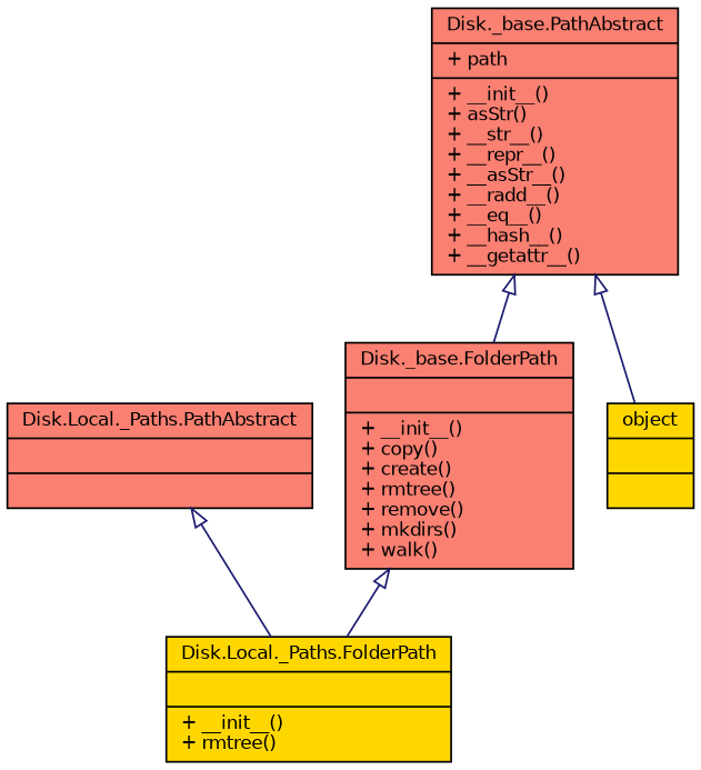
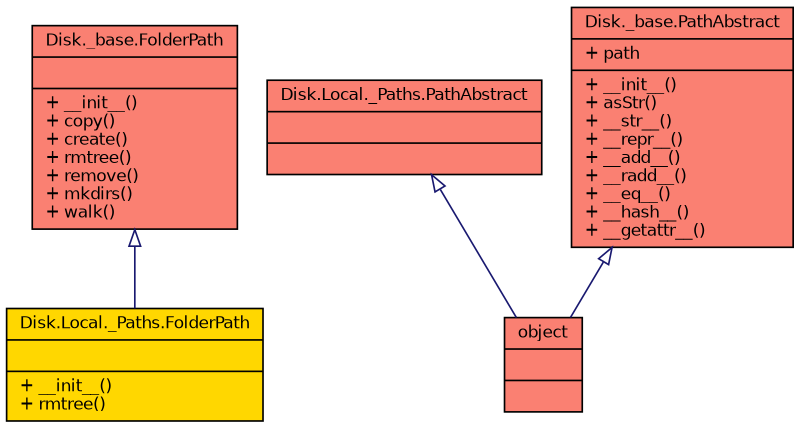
  digraph {
    node [color=black fillcolor=salmon fontname=Helvetica fontsize=10 shape=record style=filled]
    edge [arrowtail=onormal color=midnightblue dir=back fontname=Helvetica fontsize=10 labelfontname=Helvetica labelfontsize=10 style=solid]
    n1 [fillcolor=gold fontcolor=black height=0.2 label="{Disk.Local._Paths.FolderPath\n||+ __init__()\l+ rmtree()\l}" width=0.4]
    n2 [height=0.2 label="{Disk.Local._Paths.PathAbstract\n||}" width=0.4]
    n3 [height=0.2 label="{Disk._base.FolderPath\n||+ __init__()\l+ copy()\l+ create()\l+ rmtree()\l+ remove()\l+ mkdirs()\l+ walk()\l}" width=0.4]
-   n4 [height=0.2 label="{Disk._base.PathAbstract\n|+ path\l|+ __init__()\l+ asStr()\l+ __str__()\l+ __repr__()\l+ __asStr__()\l+ __radd__()\l+ __eq__()\l+ __hash__()\l+ __getattr__()\l}" width=0.4]
-   n5 [fillcolor=gold height=0.2 label="{object\n||}" width=0.4]
-   n2 -> n1
+   n4 [height=0.2 label="{Disk._base.PathAbstract\n|+ path\l|+ __init__()\l+ asStr()\l+ __str__()\l+ __repr__()\l+ __add__()\l+ __radd__()\l+ __eq__()\l+ __hash__()\l+ __getattr__()\l}" width=0.4]
+   n5 [height=0.2 label="{object\n||}" width=0.4]
+   n2 -> n5
    n3 -> n1
-   n4 -> n3
    n4 -> n5
  }
